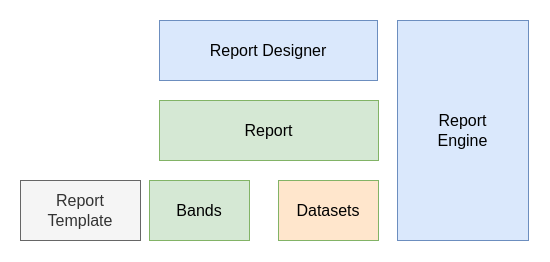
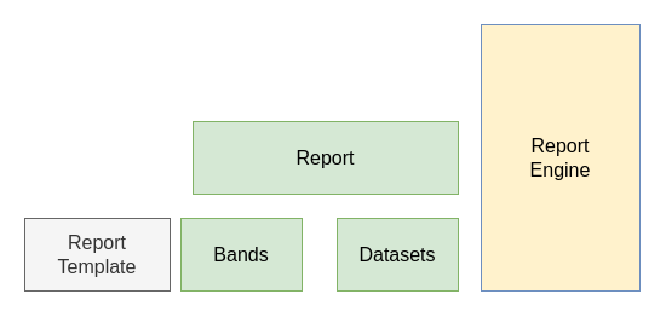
  <mxCell id="0" />
  <mxCell id="1" parent="0" />
- <mxCell id="2" value="Report Designer" style="rounded=0;whiteSpace=wrap;html=1;fontSize=16;fillColor=#dae8fc;strokeColor=#6c8ebf;" parent="1" vertex="1"><mxGeometry x="159" y="20" width="218" height="60" as="geometry" /></mxCell>
  <mxCell id="3" value="Report" style="rounded=0;whiteSpace=wrap;html=1;fontSize=16;fillColor=#d5e8d4;strokeColor=#82b366;" parent="1" vertex="1"><mxGeometry x="159" y="100" width="219" height="60" as="geometry" /></mxCell>
  <mxCell id="4" value="Bands" style="rounded=0;whiteSpace=wrap;html=1;fontSize=16;fillColor=#d5e8d4;strokeColor=#82b366;" parent="1" vertex="1"><mxGeometry x="149" y="180" width="100" height="60" as="geometry" /></mxCell>
- <mxCell id="5" value="Datasets" style="rounded=0;whiteSpace=wrap;html=1;fontSize=16;fillColor=#ffe6cc;strokeColor=#82b366;" parent="1" vertex="1"><mxGeometry x="278" y="180" width="100" height="60" as="geometry" /></mxCell>
- <mxCell id="6" value="Report&lt;br&gt;Engine" style="rounded=0;whiteSpace=wrap;html=1;fontSize=16;fillColor=#dae8fc;strokeColor=#6c8ebf;" parent="1" vertex="1"><mxGeometry x="397" y="20" width="131" height="220" as="geometry" /></mxCell>
+ <mxCell id="5" value="Datasets" style="rounded=0;whiteSpace=wrap;html=1;fontSize=16;fillColor=#d5e8d4;strokeColor=#82b366;" parent="1" vertex="1"><mxGeometry x="278" y="180" width="100" height="60" as="geometry" /></mxCell>
+ <mxCell id="6" value="Report&lt;br&gt;Engine" style="rounded=0;whiteSpace=wrap;html=1;fontSize=16;fillColor=#fff2cc;strokeColor=#6c8ebf;" parent="1" vertex="1"><mxGeometry x="397" y="20" width="131" height="220" as="geometry" /></mxCell>
  <mxCell id="7" value="Report &lt;br&gt;Template" style="rounded=0;whiteSpace=wrap;html=1;fontSize=16;fillColor=#f5f5f5;fontColor=#333333;strokeColor=#666666;" parent="1" vertex="1"><mxGeometry x="20" y="180" width="120" height="60" as="geometry" /></mxCell>
